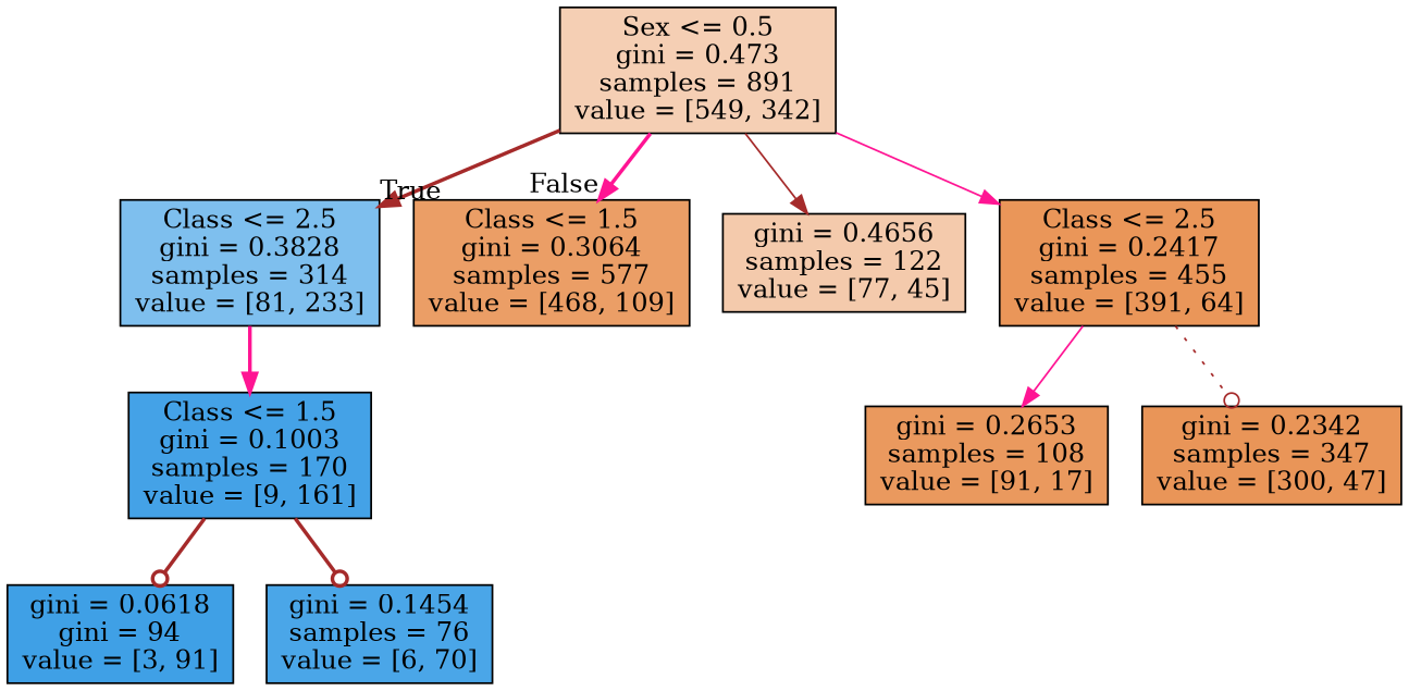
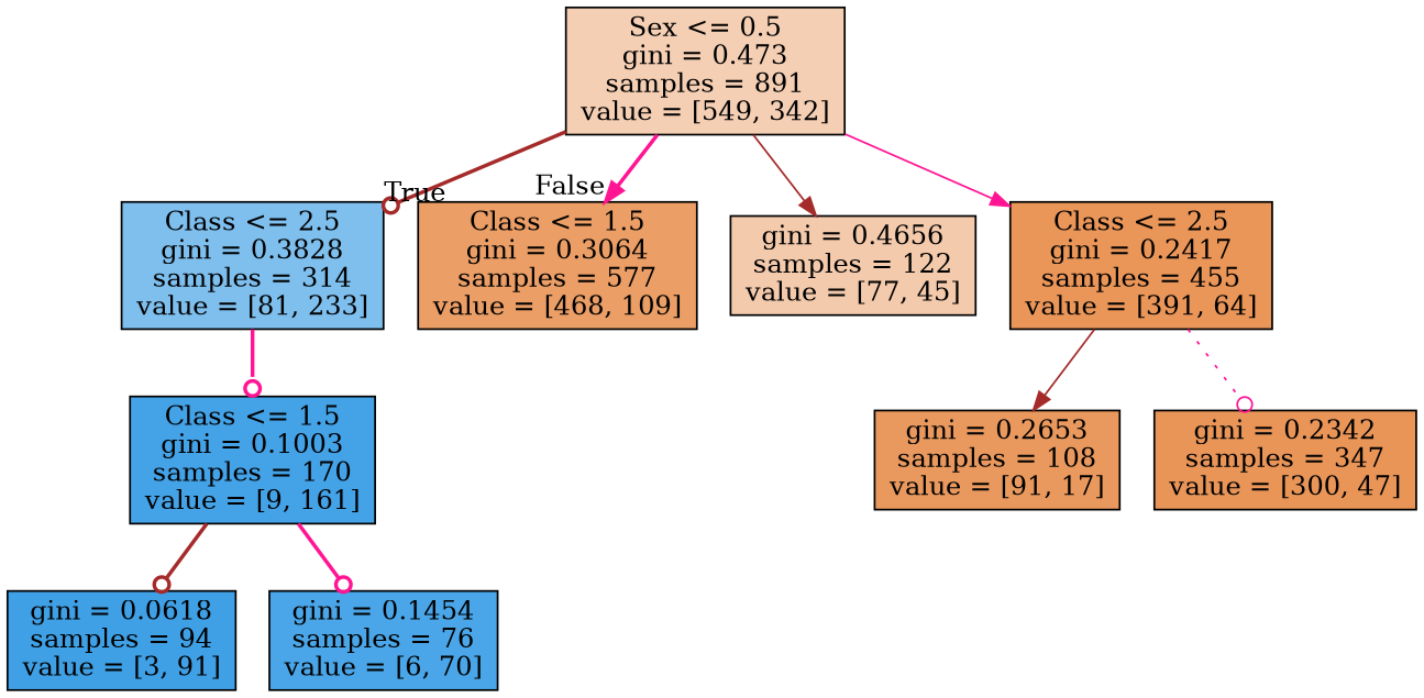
  digraph {
    node [color=black shape=box style=filled]
    edge [arrowhead=normal color=brown style=bold]
    n1 [fillcolor="#e5813960" label="Sex <= 0.5\ngini = 0.473\nsamples = 891\nvalue = [549, 342]"]
    n2 [fillcolor="#399de5a6" label="Class <= 2.5\ngini = 0.3828\nsamples = 314\nvalue = [81, 233]"]
    n3 [fillcolor="#e58139c4" label="Class <= 1.5\ngini = 0.3064\nsamples = 577\nvalue = [468, 109]"]
    n4 [fillcolor="#e581396a" label="gini = 0.4656\nsamples = 122\nvalue = [77, 45]"]
    n5 [fillcolor="#e58139d5" label="Class <= 2.5\ngini = 0.2417\nsamples = 455\nvalue = [391, 64]"]
    n6 [fillcolor="#399de5f1" label="Class <= 1.5\ngini = 0.1003\nsamples = 170\nvalue = [9, 161]"]
-   n7 [fillcolor="#399de5f7" label="gini = 0.0618\ngini = 94\nvalue = [3, 91]"]
+   n7 [fillcolor="#399de5f7" label="gini = 0.0618\nsamples = 94\nvalue = [3, 91]"]
    n8 [fillcolor="#399de5e9" label="gini = 0.1454\nsamples = 76\nvalue = [6, 70]"]
    n9 [fillcolor="#e58139cf" label="gini = 0.2653\nsamples = 108\nvalue = [91, 17]"]
    n10 [fillcolor="#e58139d7" label="gini = 0.2342\nsamples = 347\nvalue = [300, 47]"]
-   n1 -> n2 [headlabel=True labelangle=45 labeldistance=2.5]
+   n1 -> n2 [arrowhead=odot headlabel=True labelangle=45 labeldistance=2.5]
    n1 -> n3 [color=deeppink headlabel=False labelangle=-45 labeldistance=2.5]
    n1 -> n4 [style=solid]
    n1 -> n5 [color=deeppink style=solid]
-   n2 -> n6 [color=deeppink]
-   n5 -> n9 [color=deeppink style=solid]
-   n5 -> n10 [arrowhead=odot style=dotted]
+   n2 -> n6 [arrowhead=odot color=deeppink]
+   n5 -> n9 [style=solid]
+   n5 -> n10 [arrowhead=odot color=deeppink style=dotted]
    n6 -> n7 [arrowhead=odot]
-   n6 -> n8 [arrowhead=odot]
+   n6 -> n8 [arrowhead=odot color=deeppink]
  }
